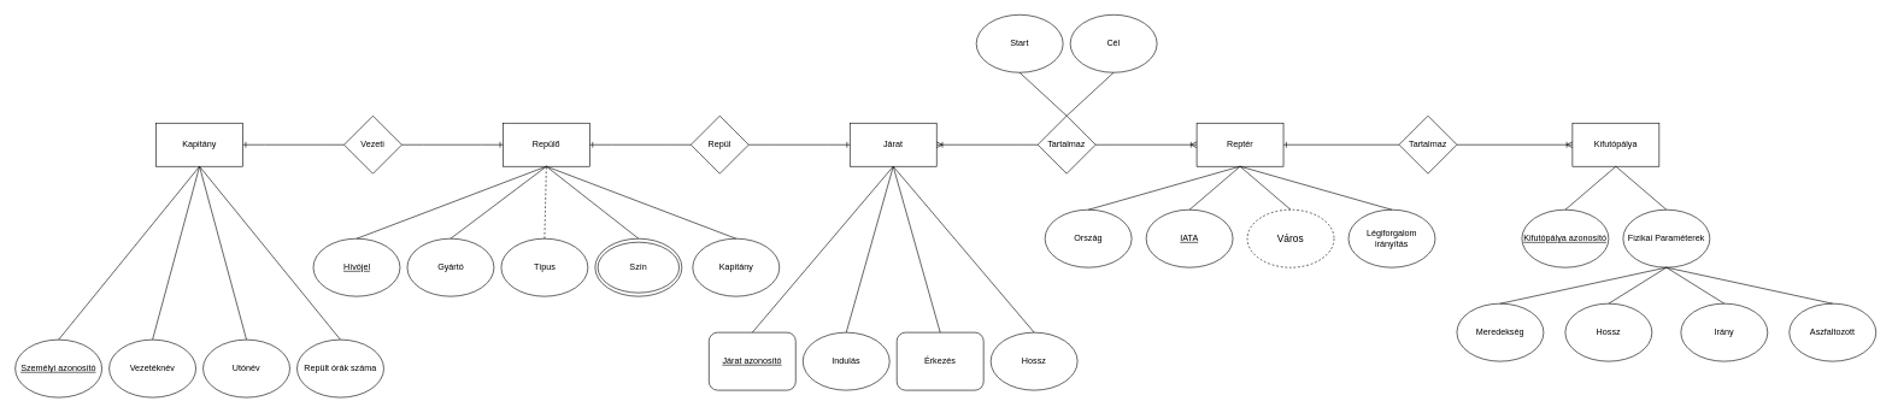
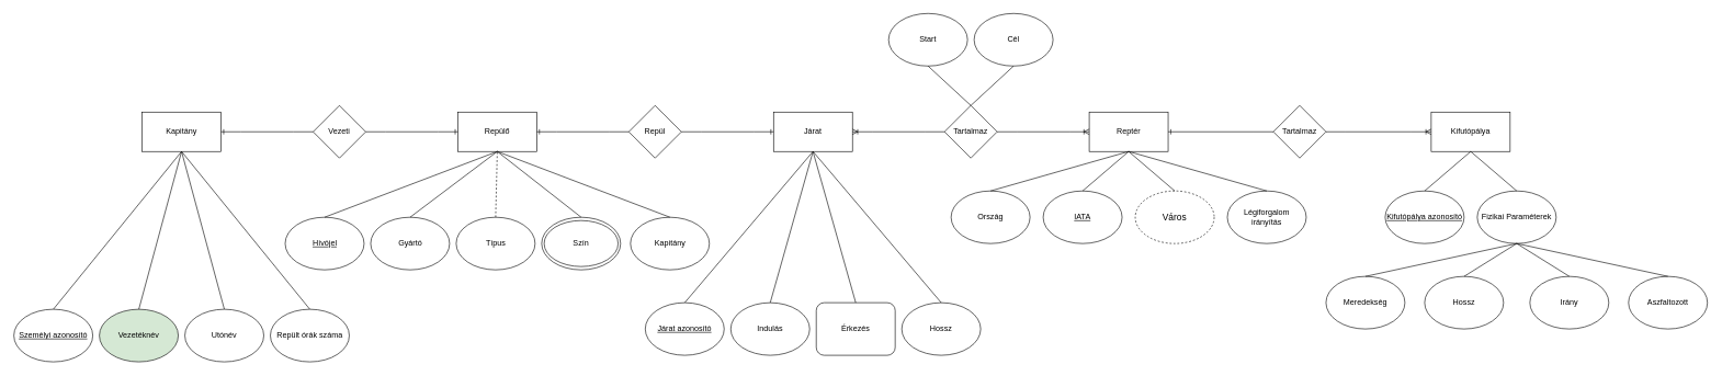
  <mxCell id="0" />
  <mxCell id="1" parent="0" />
  <mxCell id="2" value="Reptér" style="rounded=0;whiteSpace=wrap;html=1;fontSize=12;" vertex="1" parent="1"><mxGeometry x="1655" y="170" width="120" height="60" as="geometry" /></mxCell>
  <mxCell id="3" value="IATA" style="ellipse;whiteSpace=wrap;html=1;fontSize=12;fontStyle=4" vertex="1" parent="1"><mxGeometry x="1585" y="290" width="120" height="80" as="geometry" /></mxCell>
  <mxCell id="4" value="Város" style="ellipse;whiteSpace=wrap;html=1;fontSize=14;dashed=1;" vertex="1" parent="1"><mxGeometry x="1725" y="290" width="120" height="80" as="geometry" /></mxCell>
  <mxCell id="5" value="" style="endArrow=none;html=1;rounded=0;entryX=0.5;entryY=1;entryDx=0;entryDy=0;exitX=0.5;exitY=0;exitDx=0;exitDy=0;" edge="1" parent="1" source="3" target="2"><mxGeometry width="50" height="50" relative="1" as="geometry"><mxPoint x="1645" y="350" as="sourcePoint" /><mxPoint x="1695" y="300" as="targetPoint" /></mxGeometry></mxCell>
  <mxCell id="6" value="" style="endArrow=none;html=1;rounded=0;entryX=0.5;entryY=1;entryDx=0;entryDy=0;exitX=0.5;exitY=0;exitDx=0;exitDy=0;" edge="1" parent="1" source="4" target="2"><mxGeometry width="50" height="50" relative="1" as="geometry"><mxPoint x="1645" y="350" as="sourcePoint" /><mxPoint x="1695" y="300" as="targetPoint" /></mxGeometry></mxCell>
  <mxCell id="7" value="Kifutópálya" style="rounded=0;whiteSpace=wrap;html=1;" vertex="1" parent="1"><mxGeometry x="2175" y="170" width="120" height="60" as="geometry" /></mxCell>
  <mxCell id="8" value="Kifutópálya azonosító" style="ellipse;whiteSpace=wrap;html=1;fontStyle=4" vertex="1" parent="1"><mxGeometry x="2105" y="290" width="120" height="80" as="geometry" /></mxCell>
  <mxCell id="9" value="Fizikai Paraméterek" style="ellipse;whiteSpace=wrap;html=1;" vertex="1" parent="1"><mxGeometry x="2245" y="290" width="120" height="80" as="geometry" /></mxCell>
  <mxCell id="10" value="Hossz" style="ellipse;whiteSpace=wrap;html=1;" vertex="1" parent="1"><mxGeometry x="2165" y="420" width="120" height="80" as="geometry" /></mxCell>
  <mxCell id="11" value="Irány" style="ellipse;whiteSpace=wrap;html=1;" vertex="1" parent="1"><mxGeometry x="2325" y="420" width="120" height="80" as="geometry" /></mxCell>
  <mxCell id="12" value="" style="endArrow=none;html=1;rounded=0;entryX=0.5;entryY=1;entryDx=0;entryDy=0;exitX=0.5;exitY=0;exitDx=0;exitDy=0;" edge="1" parent="1" source="8" target="7"><mxGeometry width="50" height="50" relative="1" as="geometry"><mxPoint x="2155" y="350" as="sourcePoint" /><mxPoint x="2205" y="300" as="targetPoint" /></mxGeometry></mxCell>
  <mxCell id="13" value="" style="endArrow=none;html=1;rounded=0;entryX=0.5;entryY=1;entryDx=0;entryDy=0;exitX=0.5;exitY=0;exitDx=0;exitDy=0;" edge="1" parent="1" source="9" target="7"><mxGeometry width="50" height="50" relative="1" as="geometry"><mxPoint x="2315" y="260" as="sourcePoint" /><mxPoint x="2235" y="240" as="targetPoint" /></mxGeometry></mxCell>
  <mxCell id="14" value="" style="endArrow=none;html=1;rounded=0;entryX=0.5;entryY=1;entryDx=0;entryDy=0;exitX=0.5;exitY=0;exitDx=0;exitDy=0;" edge="1" parent="1" source="10" target="9"><mxGeometry width="50" height="50" relative="1" as="geometry"><mxPoint x="2155" y="350" as="sourcePoint" /><mxPoint x="2205" y="300" as="targetPoint" /></mxGeometry></mxCell>
  <mxCell id="15" value="" style="endArrow=none;html=1;rounded=0;entryX=0.5;entryY=1;entryDx=0;entryDy=0;exitX=0.5;exitY=0;exitDx=0;exitDy=0;" edge="1" parent="1" source="11" target="9"><mxGeometry width="50" height="50" relative="1" as="geometry"><mxPoint x="2155" y="350" as="sourcePoint" /><mxPoint x="2205" y="300" as="targetPoint" /></mxGeometry></mxCell>
  <mxCell id="16" value="Tartalmaz" style="rhombus;whiteSpace=wrap;html=1;" vertex="1" parent="1"><mxGeometry x="1935" y="160" width="80" height="80" as="geometry" /></mxCell>
  <mxCell id="17" value="Tartalmaz" style="rhombus;whiteSpace=wrap;html=1;" vertex="1" parent="1"><mxGeometry x="1435" y="160" width="80" height="80" as="geometry" /></mxCell>
  <mxCell id="18" value="Járat" style="rounded=0;whiteSpace=wrap;html=1;" vertex="1" parent="1"><mxGeometry x="1175" y="170" width="120" height="60" as="geometry" /></mxCell>
  <mxCell id="19" value="Repül" style="rhombus;whiteSpace=wrap;html=1;" vertex="1" parent="1"><mxGeometry x="955" y="160" width="80" height="80" as="geometry" /></mxCell>
  <mxCell id="20" value="" style="edgeStyle=entityRelationEdgeStyle;fontSize=12;html=1;endArrow=ERoneToMany;rounded=0;exitX=1;exitY=0.5;exitDx=0;exitDy=0;entryX=0;entryY=0.5;entryDx=0;entryDy=0;" edge="1" parent="1" source="16" target="7"><mxGeometry width="100" height="100" relative="1" as="geometry"><mxPoint x="1975" y="380" as="sourcePoint" /><mxPoint x="2075" y="280" as="targetPoint" /></mxGeometry></mxCell>
  <mxCell id="21" value="" style="edgeStyle=entityRelationEdgeStyle;fontSize=12;html=1;endArrow=ERone;endFill=1;rounded=0;entryX=1;entryY=0.5;entryDx=0;entryDy=0;exitX=0;exitY=0.5;exitDx=0;exitDy=0;" edge="1" parent="1" source="16" target="2"><mxGeometry width="100" height="100" relative="1" as="geometry"><mxPoint x="1975" y="380" as="sourcePoint" /><mxPoint x="2055" y="400" as="targetPoint" /></mxGeometry></mxCell>
  <mxCell id="22" value="" style="edgeStyle=entityRelationEdgeStyle;fontSize=12;html=1;endArrow=ERoneToMany;rounded=0;entryX=0;entryY=0.5;entryDx=0;entryDy=0;exitX=1;exitY=0.5;exitDx=0;exitDy=0;" edge="1" parent="1" source="17" target="2"><mxGeometry width="100" height="100" relative="1" as="geometry"><mxPoint x="1345" y="380" as="sourcePoint" /><mxPoint x="1445" y="280" as="targetPoint" /></mxGeometry></mxCell>
  <mxCell id="23" value="" style="edgeStyle=entityRelationEdgeStyle;fontSize=12;html=1;endArrow=ERoneToMany;rounded=0;entryX=1;entryY=0.5;entryDx=0;entryDy=0;exitX=0;exitY=0.5;exitDx=0;exitDy=0;" edge="1" parent="1" source="17" target="18"><mxGeometry width="100" height="100" relative="1" as="geometry"><mxPoint x="1345" y="380" as="sourcePoint" /><mxPoint x="1445" y="280" as="targetPoint" /></mxGeometry></mxCell>
  <mxCell id="24" value="Repülő" style="rounded=0;whiteSpace=wrap;html=1;" vertex="1" parent="1"><mxGeometry x="695" y="170" width="120" height="60" as="geometry" /></mxCell>
  <mxCell id="25" value="Vezeti" style="rhombus;whiteSpace=wrap;html=1;" vertex="1" parent="1"><mxGeometry x="475" y="160" width="80" height="80" as="geometry" /></mxCell>
  <mxCell id="26" value="Kapitány" style="rounded=0;whiteSpace=wrap;html=1;" vertex="1" parent="1"><mxGeometry x="215" y="170" width="120" height="60" as="geometry" /></mxCell>
  <mxCell id="27" value="Hívójel" style="ellipse;whiteSpace=wrap;html=1;fontStyle=4" vertex="1" parent="1"><mxGeometry x="432.5" y="330" width="120" height="80" as="geometry" /></mxCell>
  <mxCell id="28" value="Gyártó" style="ellipse;whiteSpace=wrap;html=1;" vertex="1" parent="1"><mxGeometry x="562.5" y="330" width="120" height="80" as="geometry" /></mxCell>
  <mxCell id="29" value="Típus" style="ellipse;whiteSpace=wrap;html=1;" vertex="1" parent="1"><mxGeometry x="692.5" y="330" width="120" height="80" as="geometry" /></mxCell>
  <mxCell id="30" value="" style="ellipse;whiteSpace=wrap;html=1;" vertex="1" parent="1"><mxGeometry x="822.5" y="330" width="120" height="80" as="geometry" /></mxCell>
  <mxCell id="31" value="Kapitány" style="ellipse;whiteSpace=wrap;html=1;" vertex="1" parent="1"><mxGeometry x="957.5" y="330" width="120" height="80" as="geometry" /></mxCell>
  <mxCell id="32" value="" style="endArrow=none;html=1;rounded=0;entryX=0.5;entryY=1;entryDx=0;entryDy=0;exitX=0.5;exitY=0;exitDx=0;exitDy=0;" edge="1" parent="1" source="27" target="24"><mxGeometry width="50" height="50" relative="1" as="geometry"><mxPoint x="695" y="420" as="sourcePoint" /><mxPoint x="745" y="370" as="targetPoint" /></mxGeometry></mxCell>
  <mxCell id="33" value="" style="endArrow=none;html=1;rounded=0;entryX=0.5;entryY=1;entryDx=0;entryDy=0;exitX=0.5;exitY=0;exitDx=0;exitDy=0;" edge="1" parent="1" source="28" target="24"><mxGeometry width="50" height="50" relative="1" as="geometry"><mxPoint x="695" y="420" as="sourcePoint" /><mxPoint x="745" y="370" as="targetPoint" /></mxGeometry></mxCell>
  <mxCell id="34" value="" style="endArrow=none;html=1;rounded=0;entryX=0.5;entryY=1;entryDx=0;entryDy=0;exitX=0.5;exitY=0;exitDx=0;exitDy=0;dashed=1;" edge="1" parent="1" source="29" target="24"><mxGeometry width="50" height="50" relative="1" as="geometry"><mxPoint x="695" y="420" as="sourcePoint" /><mxPoint x="745" y="370" as="targetPoint" /></mxGeometry></mxCell>
  <mxCell id="35" value="" style="endArrow=none;html=1;rounded=0;entryX=0.5;entryY=1;entryDx=0;entryDy=0;exitX=0.5;exitY=0;exitDx=0;exitDy=0;" edge="1" parent="1" source="30" target="24"><mxGeometry width="50" height="50" relative="1" as="geometry"><mxPoint x="695" y="420" as="sourcePoint" /><mxPoint x="745" y="370" as="targetPoint" /></mxGeometry></mxCell>
  <mxCell id="36" value="" style="endArrow=none;html=1;rounded=0;entryX=0.5;entryY=1;entryDx=0;entryDy=0;exitX=0.5;exitY=0;exitDx=0;exitDy=0;" edge="1" parent="1" source="31" target="24"><mxGeometry width="50" height="50" relative="1" as="geometry"><mxPoint x="695" y="420" as="sourcePoint" /><mxPoint x="745" y="370" as="targetPoint" /></mxGeometry></mxCell>
  <mxCell id="37" value="" style="edgeStyle=entityRelationEdgeStyle;fontSize=12;html=1;endArrow=ERone;endFill=1;rounded=0;entryX=0;entryY=0.5;entryDx=0;entryDy=0;exitX=1;exitY=0.5;exitDx=0;exitDy=0;" edge="1" parent="1" source="19" target="18"><mxGeometry width="100" height="100" relative="1" as="geometry"><mxPoint x="865" y="440" as="sourcePoint" /><mxPoint x="965" y="340" as="targetPoint" /></mxGeometry></mxCell>
  <mxCell id="38" value="" style="edgeStyle=entityRelationEdgeStyle;fontSize=12;html=1;endArrow=ERone;endFill=1;rounded=0;entryX=1;entryY=0.5;entryDx=0;entryDy=0;exitX=0;exitY=0.5;exitDx=0;exitDy=0;" edge="1" parent="1" source="19" target="24"><mxGeometry width="100" height="100" relative="1" as="geometry"><mxPoint x="865" y="440" as="sourcePoint" /><mxPoint x="965" y="340" as="targetPoint" /></mxGeometry></mxCell>
  <mxCell id="39" value="" style="edgeStyle=entityRelationEdgeStyle;fontSize=12;html=1;endArrow=ERone;endFill=1;rounded=0;entryX=1;entryY=0.5;entryDx=0;entryDy=0;exitX=0;exitY=0.5;exitDx=0;exitDy=0;" edge="1" parent="1" source="25" target="26"><mxGeometry width="100" height="100" relative="1" as="geometry"><mxPoint x="345" y="440" as="sourcePoint" /><mxPoint x="445" y="340" as="targetPoint" /></mxGeometry></mxCell>
  <mxCell id="40" value="" style="edgeStyle=entityRelationEdgeStyle;fontSize=12;html=1;endArrow=ERone;endFill=1;rounded=0;entryX=0;entryY=0.5;entryDx=0;entryDy=0;exitX=1;exitY=0.5;exitDx=0;exitDy=0;" edge="1" parent="1" source="25" target="24"><mxGeometry width="100" height="100" relative="1" as="geometry"><mxPoint x="345" y="440" as="sourcePoint" /><mxPoint x="445" y="340" as="targetPoint" /></mxGeometry></mxCell>
- <mxCell id="41" value="Járat azonosító" style="whiteSpace=wrap;html=1;fontStyle=4;rounded=1;" vertex="1" parent="1"><mxGeometry x="980" y="460" width="120" height="80" as="geometry" /></mxCell>
+ <mxCell id="41" value="Járat azonosító" style="ellipse;whiteSpace=wrap;html=1;fontStyle=4" vertex="1" parent="1"><mxGeometry x="980" y="460" width="120" height="80" as="geometry" /></mxCell>
  <mxCell id="42" value="Indulás" style="ellipse;whiteSpace=wrap;html=1;" vertex="1" parent="1"><mxGeometry x="1110" y="460" width="120" height="80" as="geometry" /></mxCell>
  <mxCell id="43" value="Érkezés" style="whiteSpace=wrap;html=1;rounded=1;" vertex="1" parent="1"><mxGeometry x="1240" y="460" width="120" height="80" as="geometry" /></mxCell>
  <mxCell id="44" value="Hossz" style="ellipse;whiteSpace=wrap;html=1;" vertex="1" parent="1"><mxGeometry x="1370" y="460" width="120" height="80" as="geometry" /></mxCell>
  <mxCell id="45" value="" style="endArrow=none;html=1;rounded=0;entryX=0.5;entryY=1;entryDx=0;entryDy=0;exitX=0.5;exitY=0;exitDx=0;exitDy=0;" edge="1" parent="1" source="41" target="18"><mxGeometry width="50" height="50" relative="1" as="geometry"><mxPoint x="1165" y="420" as="sourcePoint" /><mxPoint x="1215" y="370" as="targetPoint" /></mxGeometry></mxCell>
  <mxCell id="46" value="" style="endArrow=none;html=1;rounded=0;entryX=0.5;entryY=1;entryDx=0;entryDy=0;exitX=0.5;exitY=0;exitDx=0;exitDy=0;" edge="1" parent="1" source="42" target="18"><mxGeometry width="50" height="50" relative="1" as="geometry"><mxPoint x="1165" y="420" as="sourcePoint" /><mxPoint x="1215" y="370" as="targetPoint" /></mxGeometry></mxCell>
  <mxCell id="47" value="" style="endArrow=none;html=1;rounded=0;entryX=0.5;entryY=1;entryDx=0;entryDy=0;exitX=0.5;exitY=0;exitDx=0;exitDy=0;" edge="1" parent="1" source="43" target="18"><mxGeometry width="50" height="50" relative="1" as="geometry"><mxPoint x="1165" y="420" as="sourcePoint" /><mxPoint x="1215" y="370" as="targetPoint" /></mxGeometry></mxCell>
  <mxCell id="48" value="" style="endArrow=none;html=1;rounded=0;entryX=0.5;entryY=1;entryDx=0;entryDy=0;exitX=0.5;exitY=0;exitDx=0;exitDy=0;" edge="1" parent="1" source="44" target="18"><mxGeometry width="50" height="50" relative="1" as="geometry"><mxPoint x="1165" y="420" as="sourcePoint" /><mxPoint x="1215" y="370" as="targetPoint" /></mxGeometry></mxCell>
  <mxCell id="49" value="Start" style="ellipse;whiteSpace=wrap;html=1;" vertex="1" parent="1"><mxGeometry x="1350" y="20" width="120" height="80" as="geometry" /></mxCell>
  <mxCell id="50" value="Cél" style="ellipse;whiteSpace=wrap;html=1;" vertex="1" parent="1"><mxGeometry x="1480" y="20" width="120" height="80" as="geometry" /></mxCell>
  <mxCell id="51" value="Légiforgalom irányítás" style="ellipse;whiteSpace=wrap;html=1;" vertex="1" parent="1"><mxGeometry x="1865" y="290" width="120" height="80" as="geometry" /></mxCell>
  <mxCell id="52" value="Ország" style="ellipse;whiteSpace=wrap;html=1;" vertex="1" parent="1"><mxGeometry x="1445" y="290" width="120" height="80" as="geometry" /></mxCell>
  <mxCell id="53" value="" style="endArrow=none;html=1;rounded=0;entryX=0.5;entryY=1;entryDx=0;entryDy=0;exitX=0.5;exitY=0;exitDx=0;exitDy=0;" edge="1" parent="1" source="52" target="2"><mxGeometry width="50" height="50" relative="1" as="geometry"><mxPoint x="1625" y="480" as="sourcePoint" /><mxPoint x="1675" y="430" as="targetPoint" /></mxGeometry></mxCell>
  <mxCell id="54" value="" style="endArrow=none;html=1;rounded=0;entryX=0.5;entryY=1;entryDx=0;entryDy=0;exitX=0.5;exitY=0;exitDx=0;exitDy=0;" edge="1" parent="1" source="51" target="2"><mxGeometry width="50" height="50" relative="1" as="geometry"><mxPoint x="1625" y="480" as="sourcePoint" /><mxPoint x="1675" y="430" as="targetPoint" /></mxGeometry></mxCell>
  <mxCell id="55" value="Meredekség" style="ellipse;whiteSpace=wrap;html=1;" vertex="1" parent="1"><mxGeometry x="2015" y="420" width="120" height="80" as="geometry" /></mxCell>
  <mxCell id="56" value="Aszfaltozott" style="ellipse;whiteSpace=wrap;html=1;" vertex="1" parent="1"><mxGeometry x="2475" y="420" width="120" height="80" as="geometry" /></mxCell>
  <mxCell id="57" value="" style="endArrow=none;html=1;rounded=0;entryX=0.5;entryY=1;entryDx=0;entryDy=0;exitX=0.5;exitY=0;exitDx=0;exitDy=0;" edge="1" parent="1" source="55" target="9"><mxGeometry width="50" height="50" relative="1" as="geometry"><mxPoint x="2115" y="480" as="sourcePoint" /><mxPoint x="2165" y="430" as="targetPoint" /></mxGeometry></mxCell>
  <mxCell id="58" value="" style="endArrow=none;html=1;rounded=0;entryX=0.5;entryY=1;entryDx=0;entryDy=0;exitX=0.5;exitY=0;exitDx=0;exitDy=0;" edge="1" parent="1" source="56" target="9"><mxGeometry width="50" height="50" relative="1" as="geometry"><mxPoint x="2115" y="480" as="sourcePoint" /><mxPoint x="2165" y="430" as="targetPoint" /></mxGeometry></mxCell>
  <mxCell id="59" value="Személyi azonosító" style="ellipse;whiteSpace=wrap;html=1;fontStyle=4" vertex="1" parent="1"><mxGeometry x="20" y="470" width="120" height="80" as="geometry" /></mxCell>
- <mxCell id="60" value="Vezetéknév" style="ellipse;whiteSpace=wrap;html=1;" vertex="1" parent="1"><mxGeometry x="150" y="470" width="120" height="80" as="geometry" /></mxCell>
+ <mxCell id="60" value="Vezetéknév" style="ellipse;whiteSpace=wrap;html=1;fillColor=#d5e8d4;" vertex="1" parent="1"><mxGeometry x="150" y="470" width="120" height="80" as="geometry" /></mxCell>
  <mxCell id="61" value="Utónév" style="ellipse;whiteSpace=wrap;html=1;" vertex="1" parent="1"><mxGeometry x="280" y="470" width="120" height="80" as="geometry" /></mxCell>
  <mxCell id="62" value="Repült órák száma" style="ellipse;whiteSpace=wrap;html=1;" vertex="1" parent="1"><mxGeometry x="410" y="470" width="120" height="80" as="geometry" /></mxCell>
  <mxCell id="63" value="" style="endArrow=none;html=1;rounded=0;entryX=0.5;entryY=1;entryDx=0;entryDy=0;exitX=0.5;exitY=0;exitDx=0;exitDy=0;" edge="1" parent="1" source="59" target="26"><mxGeometry width="50" height="50" relative="1" as="geometry"><mxPoint x="-45" y="390" as="sourcePoint" /><mxPoint x="5" y="340" as="targetPoint" /></mxGeometry></mxCell>
  <mxCell id="64" value="" style="endArrow=none;html=1;rounded=0;entryX=0.5;entryY=1;entryDx=0;entryDy=0;exitX=0.5;exitY=0;exitDx=0;exitDy=0;" edge="1" parent="1" source="60" target="26"><mxGeometry width="50" height="50" relative="1" as="geometry"><mxPoint x="-45" y="390" as="sourcePoint" /><mxPoint x="5" y="340" as="targetPoint" /></mxGeometry></mxCell>
  <mxCell id="65" value="" style="endArrow=none;html=1;rounded=0;entryX=0.5;entryY=1;entryDx=0;entryDy=0;exitX=0.5;exitY=0;exitDx=0;exitDy=0;" edge="1" parent="1" source="61" target="26"><mxGeometry width="50" height="50" relative="1" as="geometry"><mxPoint x="255" y="390" as="sourcePoint" /><mxPoint x="305" y="340" as="targetPoint" /></mxGeometry></mxCell>
  <mxCell id="66" value="" style="endArrow=none;html=1;rounded=0;entryX=0.5;entryY=1;entryDx=0;entryDy=0;exitX=0.5;exitY=0;exitDx=0;exitDy=0;" edge="1" parent="1" source="62" target="26"><mxGeometry width="50" height="50" relative="1" as="geometry"><mxPoint x="255" y="390" as="sourcePoint" /><mxPoint x="305" y="340" as="targetPoint" /></mxGeometry></mxCell>
  <mxCell id="67" value="" style="endArrow=none;html=1;rounded=0;entryX=0.5;entryY=1;entryDx=0;entryDy=0;exitX=0.5;exitY=0;exitDx=0;exitDy=0;" edge="1" parent="1" source="17" target="49"><mxGeometry width="50" height="50" relative="1" as="geometry"><mxPoint x="1335" y="360" as="sourcePoint" /><mxPoint x="1385" y="310" as="targetPoint" /></mxGeometry></mxCell>
  <mxCell id="68" value="" style="endArrow=none;html=1;rounded=0;entryX=0.5;entryY=1;entryDx=0;entryDy=0;exitX=0.5;exitY=0;exitDx=0;exitDy=0;" edge="1" parent="1" source="17" target="50"><mxGeometry width="50" height="50" relative="1" as="geometry"><mxPoint x="1335" y="360" as="sourcePoint" /><mxPoint x="1385" y="310" as="targetPoint" /></mxGeometry></mxCell>
  <mxCell id="69" value="Szín" style="ellipse;whiteSpace=wrap;html=1;" vertex="1" parent="1"><mxGeometry x="826.25" y="335" width="112.5" height="70" as="geometry" /></mxCell>
